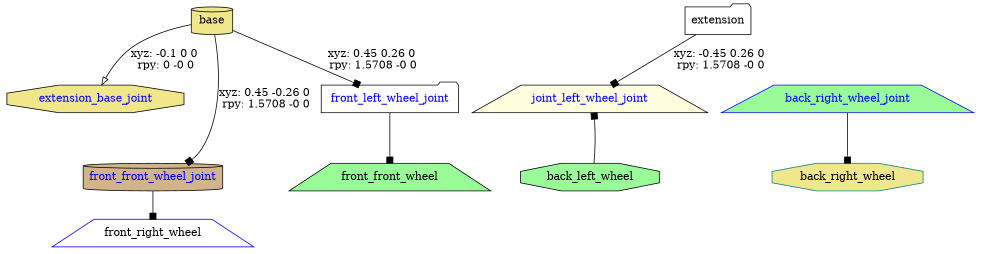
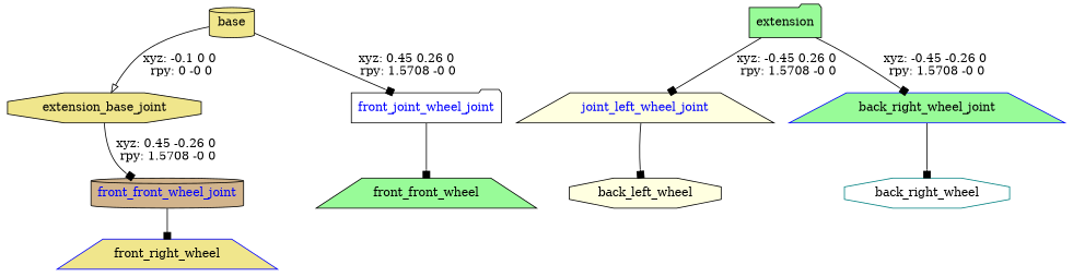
  digraph {
    node [color=black fillcolor=khaki shape=trapezium style=filled]
    edge [arrowhead=box]
    n1 [label=base shape=cylinder]
-   extension_base_joint [fontcolor=blue shape=octagon]
-   front_left_wheel_joint [fillcolor=white fontcolor=blue shape=folder]
+   extension_base_joint [fontcolor=black shape=octagon]
+   front_left_wheel_joint [fillcolor=white fontcolor=blue shape=folder label=front_joint_wheel_joint]
    n4 [fillcolor=tan fontcolor=blue label=front_front_wheel_joint shape=cylinder]
    n5 [fillcolor=palegreen label=front_front_wheel]
-   n6 [color=blue fillcolor=white label=front_right_wheel]
-   n7 [fillcolor=white label=extension shape=folder]
+   n6 [color=blue label=front_right_wheel]
+   n7 [fillcolor=palegreen label=extension shape=folder]
    n8 [fillcolor=lightyellow fontcolor=blue label=joint_left_wheel_joint]
-   back_right_wheel_joint [color=blue fillcolor=palegreen fontcolor=blue]
-   n10 [fillcolor=palegreen label=back_left_wheel shape=octagon]
-   n11 [color=teal label=back_right_wheel shape=octagon]
+   back_right_wheel_joint [color=blue fillcolor=palegreen fontcolor=black]
+   n10 [fillcolor=lightyellow label=back_left_wheel shape=octagon]
+   n11 [color=teal fillcolor=white label=back_right_wheel shape=octagon]
    n1 -> extension_base_joint [arrowhead=onormal label="xyz: -0.1 0 0 \nrpy: 0 -0 0"]
    n1 -> front_left_wheel_joint [label="xyz: 0.45 0.26 0 \nrpy: 1.5708 -0 0"]
-   n1 -> n4 [label="xyz: 0.45 -0.26 0 \nrpy: 1.5708 -0 0"]
+   extension_base_joint -> n4 [label="xyz: 0.45 -0.26 0 \nrpy: 1.5708 -0 0"]
    front_left_wheel_joint -> n5
    n4 -> n6
    n7 -> n8 [label="xyz: -0.45 0.26 0 \nrpy: 1.5708 -0 0"]
-   n10 -> n8
+   n7 -> back_right_wheel_joint [label="xyz: -0.45 -0.26 0 \nrpy: 1.5708 -0 0"]
+   n8 -> n10
    back_right_wheel_joint -> n11
  }
